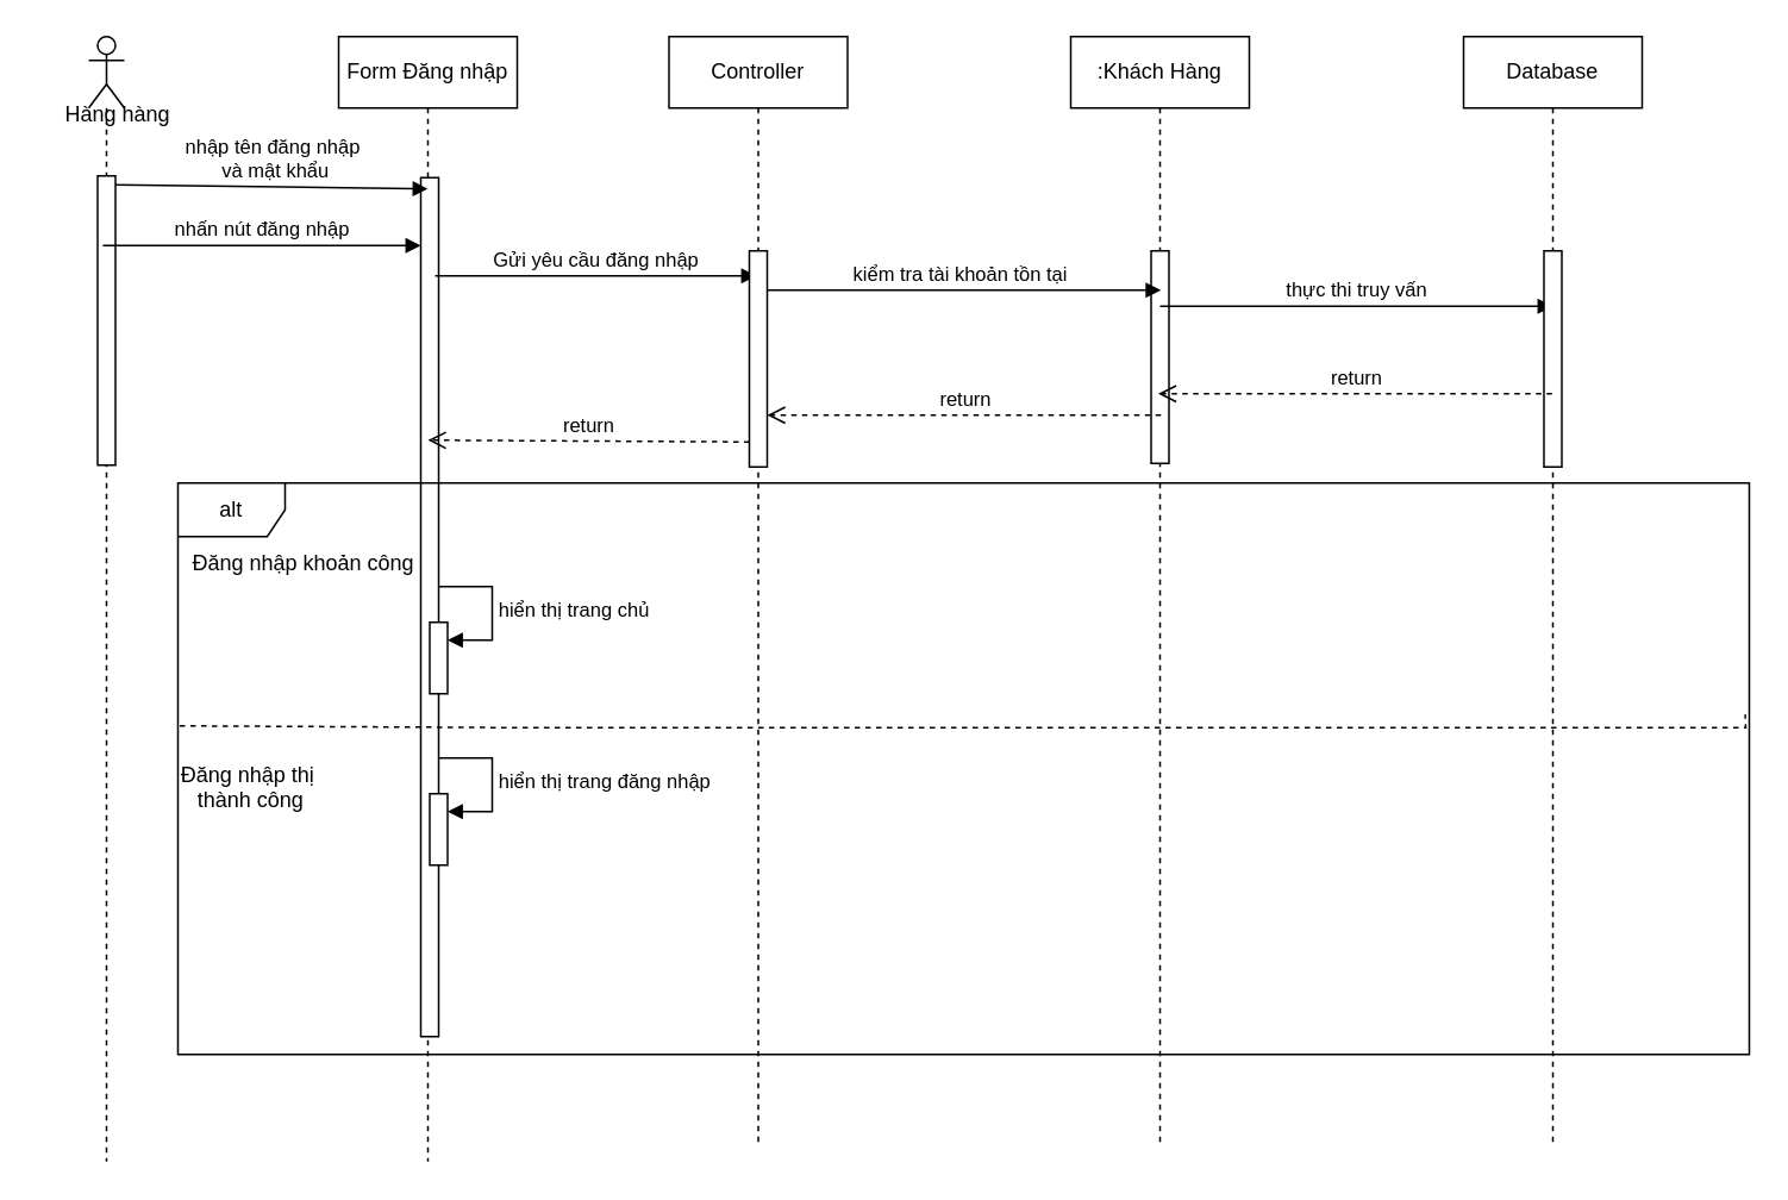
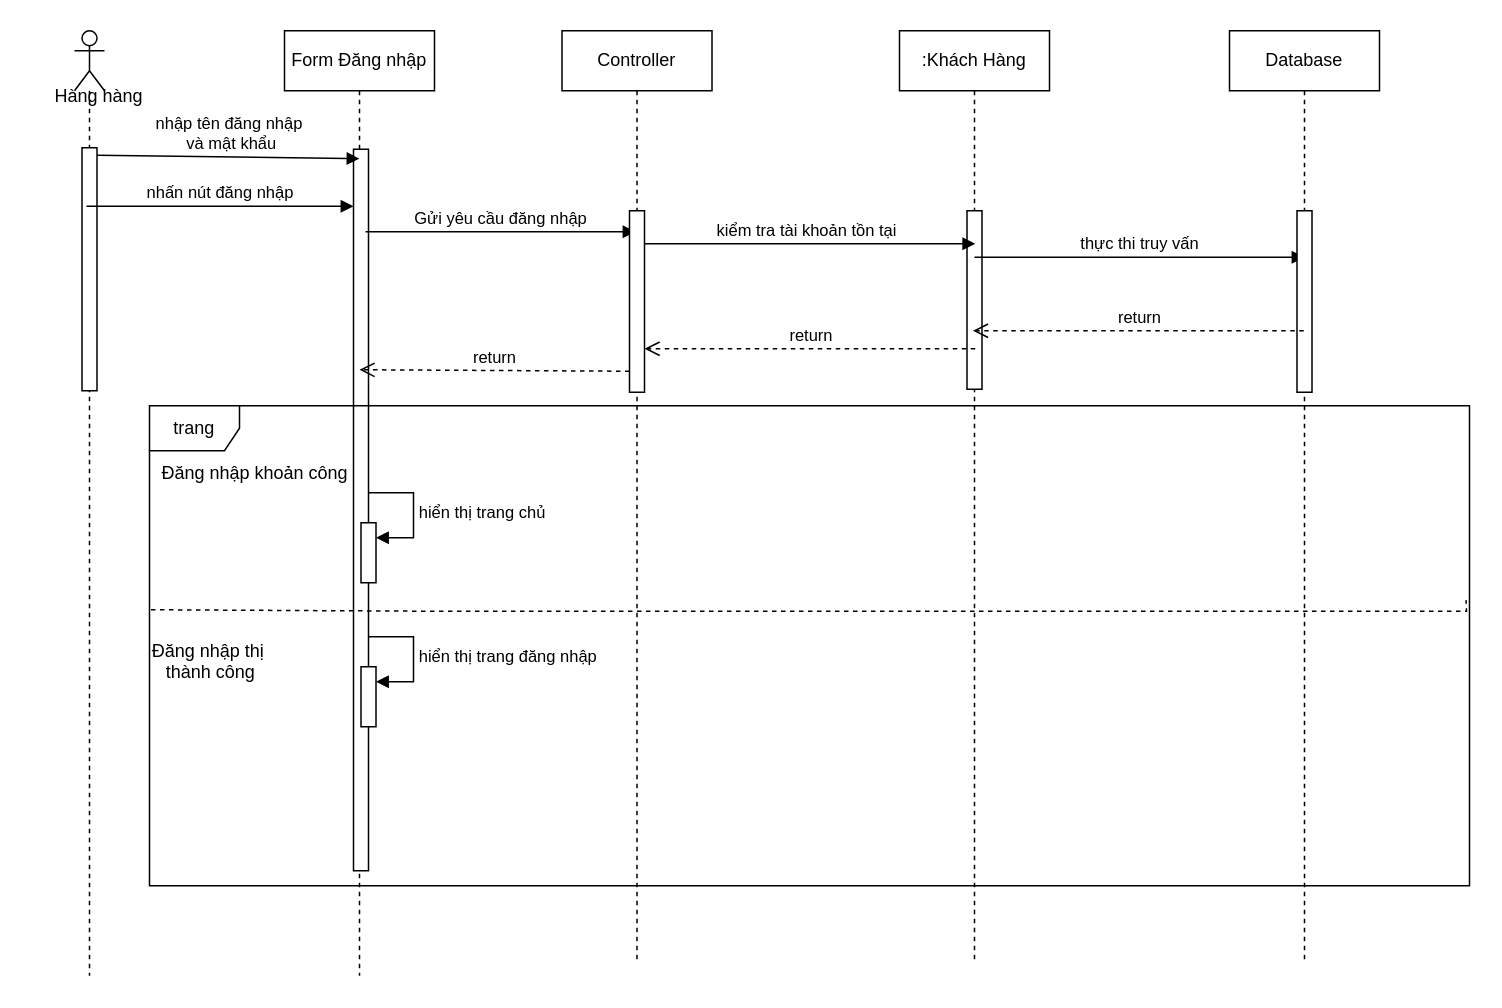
  <mxCell id="0" />
  <mxCell id="1" parent="0" />
  <mxCell id="2" value="" style="shape=umlLifeline;perimeter=lifelinePerimeter;whiteSpace=wrap;html=1;container=1;dropTarget=0;collapsible=0;recursiveResize=0;outlineConnect=0;portConstraint=eastwest;newEdgeStyle={&quot;curved&quot;:0,&quot;rounded&quot;:0};participant=umlActor;" parent="1" vertex="1"><mxGeometry x="49" width="20" height="630" as="geometry" y="20" /></mxCell>
  <mxCell id="3" value="" style="html=1;points=[[0,0,0,0,5],[0,1,0,0,-5],[1,0,0,0,5],[1,1,0,0,-5]];perimeter=orthogonalPerimeter;outlineConnect=0;targetShapes=umlLifeline;portConstraint=eastwest;newEdgeStyle={&quot;curved&quot;:0,&quot;rounded&quot;:0};" parent="2" vertex="1"><mxGeometry x="5" y="78" width="10" height="162" as="geometry" /></mxCell>
  <mxCell id="4" value="Form Đăng nhập" style="shape=umlLifeline;perimeter=lifelinePerimeter;whiteSpace=wrap;html=1;container=1;dropTarget=0;collapsible=0;recursiveResize=0;outlineConnect=0;portConstraint=eastwest;newEdgeStyle={&quot;curved&quot;:0,&quot;rounded&quot;:0};" parent="1" vertex="1"><mxGeometry x="189" width="100" height="630" as="geometry" y="20" /></mxCell>
  <mxCell id="5" value="" style="html=1;points=[[0,0,0,0,5],[0,1,0,0,-5],[1,0,0,0,5],[1,1,0,0,-5]];perimeter=orthogonalPerimeter;outlineConnect=0;targetShapes=umlLifeline;portConstraint=eastwest;newEdgeStyle={&quot;curved&quot;:0,&quot;rounded&quot;:0};" parent="4" vertex="1"><mxGeometry x="46" y="79" width="10" height="481" as="geometry" /></mxCell>
  <mxCell id="6" value="Controller" style="shape=umlLifeline;perimeter=lifelinePerimeter;whiteSpace=wrap;html=1;container=1;dropTarget=0;collapsible=0;recursiveResize=0;outlineConnect=0;portConstraint=eastwest;newEdgeStyle={&quot;curved&quot;:0,&quot;rounded&quot;:0};" parent="1" vertex="1"><mxGeometry x="374" width="100" height="620" as="geometry" y="20" /></mxCell>
  <mxCell id="7" value=":Khách Hàng" style="shape=umlLifeline;perimeter=lifelinePerimeter;whiteSpace=wrap;html=1;container=1;dropTarget=0;collapsible=0;recursiveResize=0;outlineConnect=0;portConstraint=eastwest;newEdgeStyle={&quot;curved&quot;:0,&quot;rounded&quot;:0};" parent="1" vertex="1"><mxGeometry x="599" width="100" height="620" as="geometry" y="20" /></mxCell>
  <mxCell id="8" value="" style="html=1;points=[[0,0,0,0,5],[0,1,0,0,-5],[1,0,0,0,5],[1,1,0,0,-5]];perimeter=orthogonalPerimeter;outlineConnect=0;targetShapes=umlLifeline;portConstraint=eastwest;newEdgeStyle={&quot;curved&quot;:0,&quot;rounded&quot;:0};" parent="7" vertex="1"><mxGeometry x="45" y="120" width="10" height="119" as="geometry" /></mxCell>
  <mxCell id="9" value="Database" style="shape=umlLifeline;perimeter=lifelinePerimeter;whiteSpace=wrap;html=1;container=1;dropTarget=0;collapsible=0;recursiveResize=0;outlineConnect=0;portConstraint=eastwest;newEdgeStyle={&quot;curved&quot;:0,&quot;rounded&quot;:0};" parent="1" vertex="1"><mxGeometry x="819" width="100" height="620" as="geometry" y="20" /></mxCell>
  <mxCell id="10" value="nhập tên đăng nhập&lt;div&gt;&amp;nbsp;và mật khẩu&lt;/div&gt;" style="html=1;verticalAlign=bottom;endArrow=block;curved=0;rounded=0;entryX=0.4;entryY=0.013;entryDx=0;entryDy=0;entryPerimeter=0;exitX=1;exitY=0;exitDx=0;exitDy=5;exitPerimeter=0;" parent="1" source="3" target="5" edge="1"><mxGeometry width="80" relative="1" as="geometry"><mxPoint x="56.5" y="99" as="sourcePoint" /><mxPoint x="229" y="100" as="targetPoint" /></mxGeometry></mxCell>
  <mxCell id="11" value="nhấn nút đăng nhập" style="html=1;verticalAlign=bottom;endArrow=block;curved=0;rounded=0;" parent="1" target="5" edge="1"><mxGeometry width="80" relative="1" as="geometry"><mxPoint x="57" y="137" as="sourcePoint" /><mxPoint x="229" y="137" as="targetPoint" /></mxGeometry></mxCell>
- <mxCell id="12" value="alt" style="shape=umlFrame;whiteSpace=wrap;html=1;pointerEvents=0;" parent="1" vertex="1"><mxGeometry x="99" y="270" width="880" height="320" as="geometry" /></mxCell>
+ <mxCell id="12" value="trang" style="shape=umlFrame;whiteSpace=wrap;html=1;pointerEvents=0;" parent="1" vertex="1"><mxGeometry x="99" y="270" width="880" height="320" as="geometry" /></mxCell>
  <mxCell id="13" value="Đăng nhập khoản công" style="text;html=1;align=center;verticalAlign=middle;resizable=0;points=[];autosize=1;strokeColor=none;fillColor=none;" parent="1" vertex="1"><mxGeometry x="99" y="300" width="140" height="30" as="geometry" /></mxCell>
  <mxCell id="14" value="" style="endArrow=none;dashed=1;html=1;rounded=0;entryX=0.998;entryY=0.542;entryDx=0;entryDy=0;entryPerimeter=0;" parent="1" edge="1"><mxGeometry width="50" height="50" relative="1" as="geometry"><mxPoint x="100" y="406" as="sourcePoint" /><mxPoint x="976.7" y="399.6" as="targetPoint" /><Array as="points"><mxPoint x="289" y="407" /><mxPoint x="977" y="407" /></Array></mxGeometry></mxCell>
  <mxCell id="15" value="&lt;div style=&quot;text-align: center;&quot;&gt;&lt;span style=&quot;background-color: transparent; color: light-dark(rgb(0, 0, 0), rgb(255, 255, 255)); text-wrap-mode: nowrap;&quot;&gt;Đăng nhập thị&lt;/span&gt;&lt;/div&gt;&lt;div style=&quot;text-align: center;&quot;&gt;&lt;span style=&quot;background-color: transparent; color: light-dark(rgb(0, 0, 0), rgb(255, 255, 255)); text-wrap-mode: nowrap;&quot;&gt;&amp;nbsp;thành công&lt;/span&gt;&lt;/div&gt;" style="text;whiteSpace=wrap;html=1;" parent="1" vertex="1"><mxGeometry x="99" y="420" width="170" height="40" as="geometry" /></mxCell>
  <mxCell id="16" value="Gửi yêu cầu đăng nhập" style="html=1;verticalAlign=bottom;endArrow=block;curved=0;rounded=0;" parent="1" edge="1"><mxGeometry width="80" relative="1" as="geometry"><mxPoint x="243" y="154" as="sourcePoint" /><mxPoint x="423" y="154" as="targetPoint" /></mxGeometry></mxCell>
  <mxCell id="17" value="kiểm tra tài khoản tồn tại" style="html=1;verticalAlign=bottom;endArrow=block;curved=0;rounded=0;" parent="1" edge="1"><mxGeometry width="80" relative="1" as="geometry"><mxPoint x="425" y="162" as="sourcePoint" /><mxPoint x="649.5" y="162" as="targetPoint" /></mxGeometry></mxCell>
  <mxCell id="18" value="thực thi truy vấn" style="html=1;verticalAlign=bottom;endArrow=block;curved=0;rounded=0;" parent="1" edge="1"><mxGeometry width="80" relative="1" as="geometry"><mxPoint x="649" y="171" as="sourcePoint" /><mxPoint x="869" y="171" as="targetPoint" /></mxGeometry></mxCell>
  <mxCell id="19" value="" style="html=1;points=[[0,0,0,0,5],[0,1,0,0,-5],[1,0,0,0,5],[1,1,0,0,-5]];perimeter=orthogonalPerimeter;outlineConnect=0;targetShapes=umlLifeline;portConstraint=eastwest;newEdgeStyle={&quot;curved&quot;:0,&quot;rounded&quot;:0};" parent="1" vertex="1"><mxGeometry x="419" y="140" width="10" height="121" as="geometry" /></mxCell>
  <mxCell id="20" value="" style="html=1;points=[[0,0,0,0,5],[0,1,0,0,-5],[1,0,0,0,5],[1,1,0,0,-5]];perimeter=orthogonalPerimeter;outlineConnect=0;targetShapes=umlLifeline;portConstraint=eastwest;newEdgeStyle={&quot;curved&quot;:0,&quot;rounded&quot;:0};" parent="1" vertex="1"><mxGeometry x="864" y="140" width="10" height="121" as="geometry" /></mxCell>
  <mxCell id="21" value="return" style="html=1;verticalAlign=bottom;endArrow=open;dashed=1;endSize=8;curved=0;rounded=0;" parent="1" edge="1"><mxGeometry relative="1" as="geometry"><mxPoint x="868.5" y="220" as="sourcePoint" /><mxPoint x="647.962" y="220" as="targetPoint" /></mxGeometry></mxCell>
  <mxCell id="22" value="return" style="html=1;verticalAlign=bottom;endArrow=open;dashed=1;endSize=8;curved=0;rounded=0;" parent="1" edge="1"><mxGeometry relative="1" as="geometry"><mxPoint x="649.5" y="232" as="sourcePoint" /><mxPoint x="429" y="232" as="targetPoint" /></mxGeometry></mxCell>
  <mxCell id="23" value="return" style="html=1;verticalAlign=bottom;endArrow=open;dashed=1;endSize=8;curved=0;rounded=0;exitX=0;exitY=1;exitDx=0;exitDy=-5;exitPerimeter=0;" parent="1" edge="1"><mxGeometry relative="1" as="geometry"><mxPoint x="419" y="247" as="sourcePoint" /><mxPoint x="239" y="246" as="targetPoint" /></mxGeometry></mxCell>
  <mxCell id="24" value="Hàng hàng" style="text;html=1;align=center;verticalAlign=middle;resizable=0;points=[];autosize=1;strokeColor=none;fillColor=none;" parent="1" vertex="1"><mxGeometry x="20" y="49" width="90" height="30" as="geometry" /></mxCell>
  <mxCell id="25" value="" style="html=1;points=[[0,0,0,0,5],[0,1,0,0,-5],[1,0,0,0,5],[1,1,0,0,-5]];perimeter=orthogonalPerimeter;outlineConnect=0;targetShapes=umlLifeline;portConstraint=eastwest;newEdgeStyle={&quot;curved&quot;:0,&quot;rounded&quot;:0};" parent="1" vertex="1"><mxGeometry x="240" y="348" width="10" height="40" as="geometry" /></mxCell>
  <mxCell id="26" value="hiển thị trang chủ" style="html=1;align=left;spacingLeft=2;endArrow=block;rounded=0;edgeStyle=orthogonalEdgeStyle;curved=0;rounded=0;" parent="1" target="25" edge="1"><mxGeometry relative="1" as="geometry"><mxPoint x="245" y="328" as="sourcePoint" /><Array as="points"><mxPoint x="275" y="358" /></Array></mxGeometry></mxCell>
  <mxCell id="27" value="" style="html=1;points=[[0,0,0,0,5],[0,1,0,0,-5],[1,0,0,0,5],[1,1,0,0,-5]];perimeter=orthogonalPerimeter;outlineConnect=0;targetShapes=umlLifeline;portConstraint=eastwest;newEdgeStyle={&quot;curved&quot;:0,&quot;rounded&quot;:0};" parent="1" vertex="1"><mxGeometry x="240" y="444" width="10" height="40" as="geometry" /></mxCell>
  <mxCell id="28" value="hiển thị trang đăng nhập" style="html=1;align=left;spacingLeft=2;endArrow=block;rounded=0;edgeStyle=orthogonalEdgeStyle;curved=0;rounded=0;" parent="1" target="27" edge="1"><mxGeometry relative="1" as="geometry"><mxPoint x="245" y="424" as="sourcePoint" /><Array as="points"><mxPoint x="275" y="454" /></Array></mxGeometry></mxCell>
